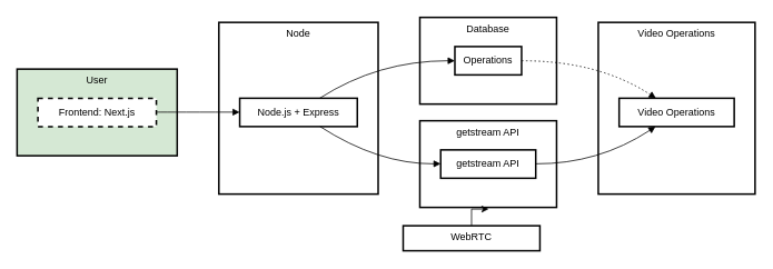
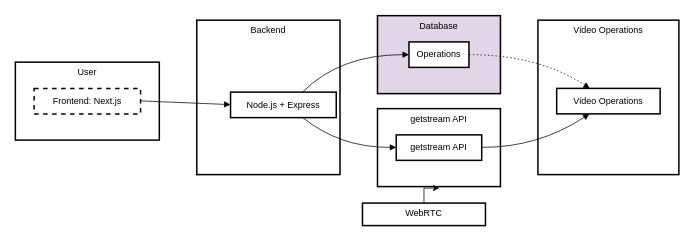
  <mxCell id="0" />
  <mxCell id="1" parent="0" />
  <mxCell id="2" value="Video Operations" style="whiteSpace=wrap;strokeWidth=2;verticalAlign=top;" parent="1" vertex="1"><mxGeometry x="717" y="26" width="188" height="206" as="geometry" /></mxCell>
  <mxCell id="3" value="Video Operations" style="whiteSpace=wrap;strokeWidth=2;" parent="1" vertex="1"><mxGeometry x="742" y="117" width="138" height="34" as="geometry" /></mxCell>
  <mxCell id="4" value="getstream API" style="whiteSpace=wrap;strokeWidth=2;verticalAlign=top;" parent="1" vertex="1"><mxGeometry x="503" y="144" width="164" height="104" as="geometry" /></mxCell>
  <mxCell id="5" value="getstream API" style="whiteSpace=wrap;strokeWidth=2;" parent="1" vertex="1"><mxGeometry x="528" y="179" width="114" height="34" as="geometry" /></mxCell>
- <mxCell id="6" value="Database" style="whiteSpace=wrap;strokeWidth=2;verticalAlign=top;" parent="1" vertex="1"><mxGeometry x="503" width="164" height="104" as="geometry" y="20" /></mxCell>
+ <mxCell id="6" value="Database" style="whiteSpace=wrap;strokeWidth=2;verticalAlign=top;fillColor=#e1d5e7;" parent="1" vertex="1"><mxGeometry x="503" width="164" height="104" as="geometry" y="20" /></mxCell>
  <mxCell id="7" value="Operations" style="whiteSpace=wrap;strokeWidth=2;" parent="1" vertex="1"><mxGeometry x="545" y="55" width="80" height="34" as="geometry" /></mxCell>
- <mxCell id="8" value="Node" style="whiteSpace=wrap;strokeWidth=2;verticalAlign=top;" parent="1" vertex="1"><mxGeometry x="262" y="26" width="191" height="206" as="geometry" /></mxCell>
- <mxCell id="9" value="Node.js + Express" style="whiteSpace=wrap;strokeWidth=2;" parent="1" vertex="1"><mxGeometry x="287" y="117" width="141" height="34" as="geometry" /></mxCell>
- <mxCell id="10" value="User" style="whiteSpace=wrap;strokeWidth=2;verticalAlign=top;fillColor=#d5e8d4;" parent="1" vertex="1"><mxGeometry y="82" width="192" height="104" as="geometry" x="20" /></mxCell>
+ <mxCell id="8" value="Backend" style="whiteSpace=wrap;strokeWidth=2;verticalAlign=top;" parent="1" vertex="1"><mxGeometry x="262" y="26" width="191" height="206" as="geometry" /></mxCell>
+ <mxCell id="9" value="Node.js + Express" style="whiteSpace=wrap;strokeWidth=2;" parent="1" vertex="1"><mxGeometry x="307" y="122" width="141" height="34" as="geometry" /></mxCell>
+ <mxCell id="10" value="User" style="whiteSpace=wrap;strokeWidth=2;verticalAlign=top;" parent="1" vertex="1"><mxGeometry y="82" width="192" height="104" as="geometry" x="20" /></mxCell>
  <mxCell id="11" value="Frontend: Next.js" style="whiteSpace=wrap;strokeWidth=2;dashed=1;" parent="1" vertex="1"><mxGeometry x="45" y="117" width="142" height="34" as="geometry" /></mxCell>
  <mxCell id="12" value="" style="curved=1;startArrow=none;endArrow=block;exitX=1;exitY=0.49;entryX=0;entryY=0.49;" parent="1" source="11" target="9" edge="1"><mxGeometry relative="1" as="geometry"><Array as="points" /></mxGeometry></mxCell>
  <mxCell id="13" value="" style="curved=1;startArrow=none;endArrow=block;exitX=0.68;exitY=0;entryX=0;entryY=0.5;" parent="1" source="9" target="7" edge="1"><mxGeometry relative="1" as="geometry"><Array as="points"><mxPoint x="453" y="72" /></Array></mxGeometry></mxCell>
  <mxCell id="14" value="" style="curved=1;startArrow=none;endArrow=block;exitX=0.68;exitY=0.99;entryX=0;entryY=0.49;" parent="1" source="9" target="5" edge="1"><mxGeometry relative="1" as="geometry"><Array as="points"><mxPoint x="453" y="196" /></Array></mxGeometry></mxCell>
  <mxCell id="15" value="" style="curved=1;dashed=1;dashPattern=2 3;startArrow=none;endArrow=block;exitX=1;exitY=0.5;entryX=0.32;entryY=0;" parent="1" source="7" target="3" edge="1"><mxGeometry relative="1" as="geometry"><Array as="points"><mxPoint x="717" y="72" /></Array></mxGeometry></mxCell>
  <mxCell id="16" value="" style="curved=1;startArrow=none;endArrow=block;exitX=1;exitY=0.49;entryX=0.32;entryY=0.99;" parent="1" source="5" target="3" edge="1"><mxGeometry relative="1" as="geometry"><Array as="points"><mxPoint x="717" y="196" /></Array></mxGeometry></mxCell>
  <mxCell id="17" style="edgeStyle=orthogonalEdgeStyle;rounded=0;orthogonalLoop=1;jettySize=auto;html=1;" edge="1" parent="1" source="18"><mxGeometry relative="1" as="geometry"><mxPoint x="585" y="250" as="targetPoint" /></mxGeometry></mxCell>
  <mxCell id="18" value="WebRTC" style="whiteSpace=wrap;strokeWidth=2;verticalAlign=top;" vertex="1" parent="1"><mxGeometry x="483" y="270" width="164" height="30" as="geometry" /></mxCell>
